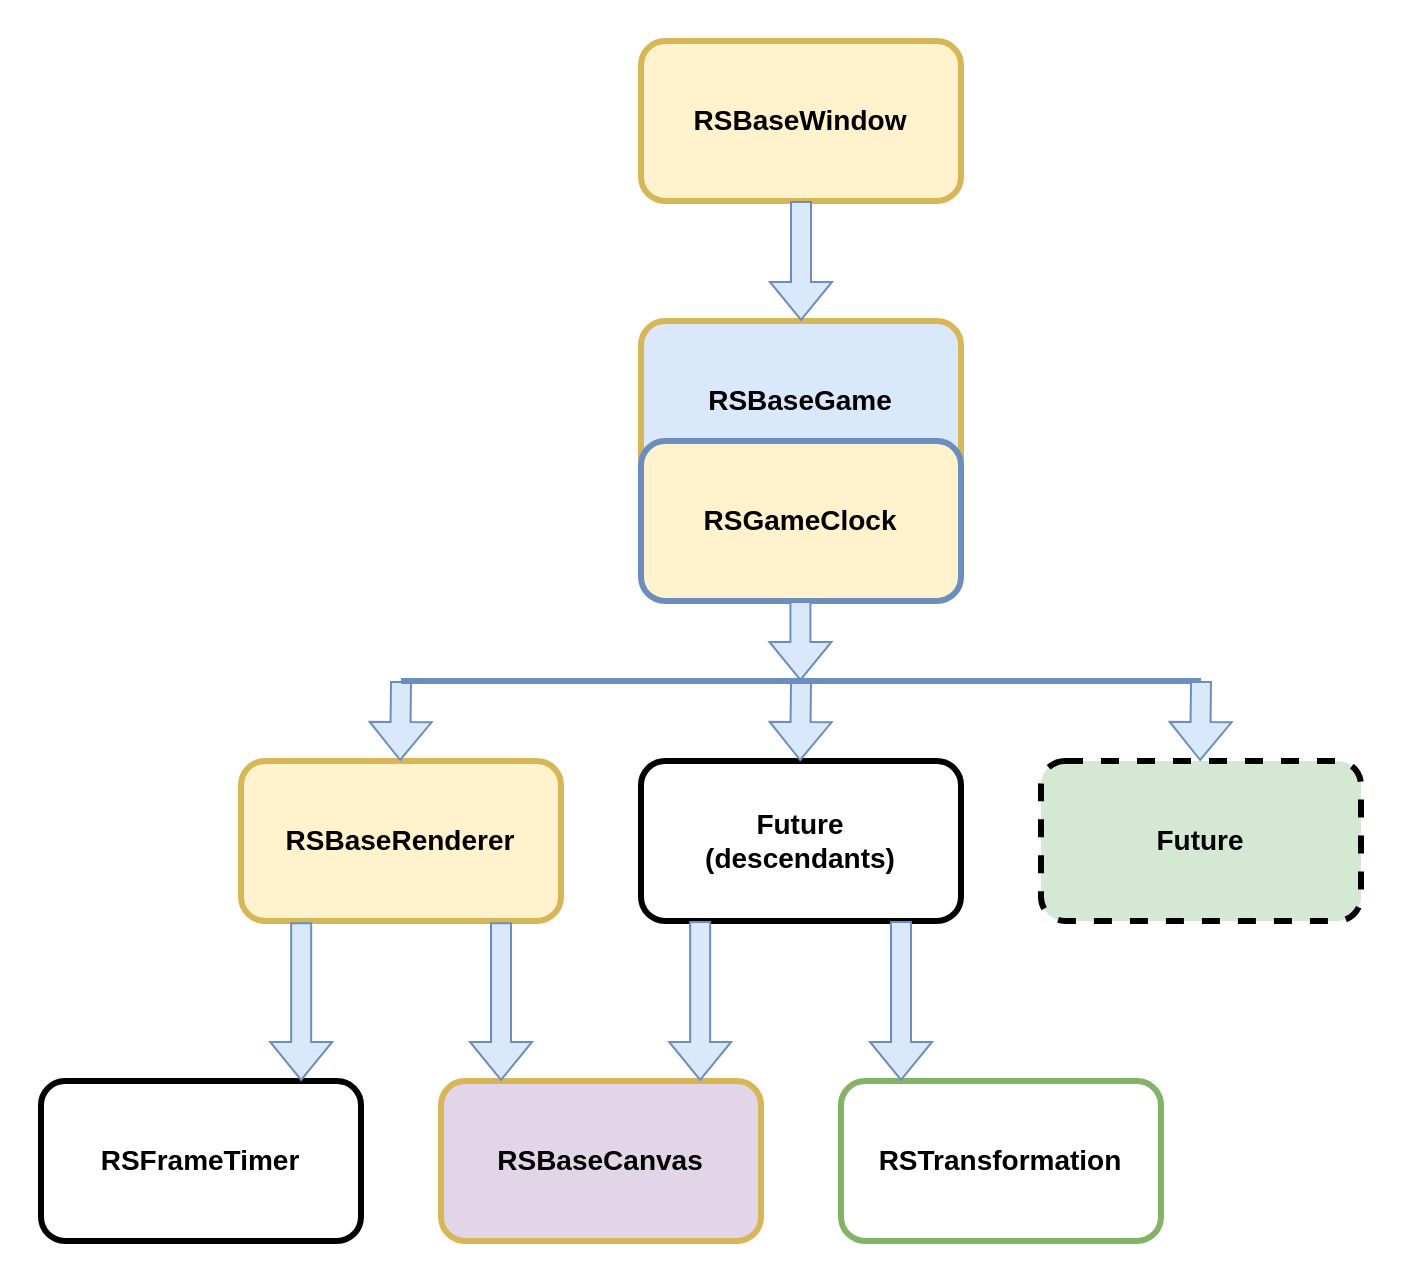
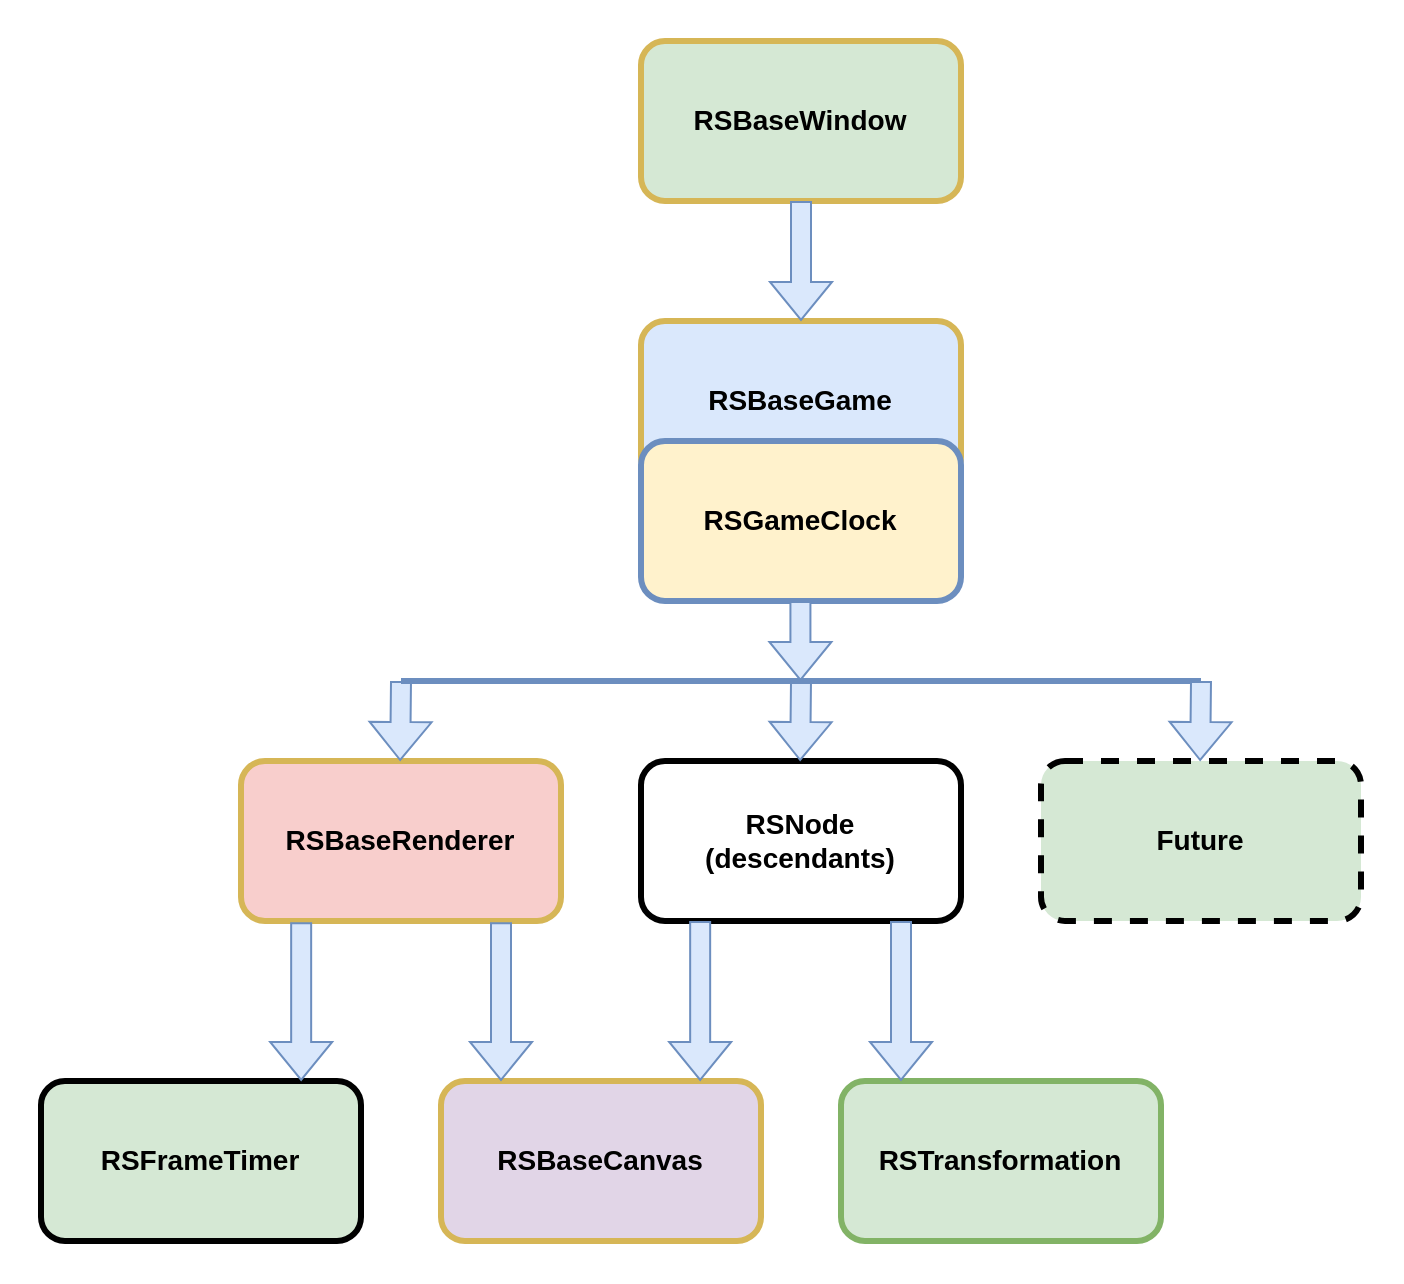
  <mxCell id="0" />
  <mxCell id="1" parent="0" />
- <mxCell id="2" value="&lt;font style=&quot;font-size: 14px;&quot;&gt;&lt;b&gt;RSBaseWindow&lt;/b&gt;&lt;/font&gt;" style="rounded=1;whiteSpace=wrap;html=1;strokeWidth=3;fillColor=#fff2cc;strokeColor=#d6b656;" parent="1" vertex="1"><mxGeometry x="320" y="20" width="160" height="80" as="geometry" /></mxCell>
+ <mxCell id="2" value="&lt;font style=&quot;font-size: 14px;&quot;&gt;&lt;b&gt;RSBaseWindow&lt;/b&gt;&lt;/font&gt;" style="rounded=1;whiteSpace=wrap;html=1;strokeWidth=3;fillColor=#d5e8d4;strokeColor=#d6b656;" parent="1" vertex="1"><mxGeometry x="320" y="20" width="160" height="80" as="geometry" /></mxCell>
  <mxCell id="3" value="&lt;b&gt;&lt;font style=&quot;font-size: 14px;&quot;&gt;RSBaseGame&lt;/font&gt;&lt;/b&gt;" style="rounded=1;whiteSpace=wrap;html=1;strokeWidth=3;fillColor=#dae8fc;strokeColor=#d6b656;" parent="1" vertex="1"><mxGeometry x="320" y="160" width="160" height="80" as="geometry" /></mxCell>
  <mxCell id="4" value="" style="shape=flexArrow;endArrow=classic;html=1;rounded=0;entryX=0.5;entryY=0;entryDx=0;entryDy=0;fillColor=#dae8fc;strokeColor=#6c8ebf;" parent="1" target="3" edge="1"><mxGeometry width="50" height="50" relative="1" as="geometry"><mxPoint x="400" y="100" as="sourcePoint" /><mxPoint x="590" y="470" as="targetPoint" /></mxGeometry></mxCell>
- <mxCell id="5" value="&lt;font style=&quot;font-size: 14px;&quot;&gt;&lt;b&gt;RSBaseRenderer&lt;/b&gt;&lt;/font&gt;" style="rounded=1;whiteSpace=wrap;html=1;strokeWidth=3;fillColor=#fff2cc;strokeColor=#d6b656;" parent="1" vertex="1"><mxGeometry x="120" y="380" width="160" height="80" as="geometry" /></mxCell>
- <mxCell id="6" value="&lt;font style=&quot;font-size: 14px;&quot;&gt;&lt;b&gt;RSFrameTimer&lt;/b&gt;&lt;/font&gt;" style="rounded=1;whiteSpace=wrap;html=1;strokeWidth=3;" parent="1" vertex="1"><mxGeometry x="20" y="540" width="160" height="80" as="geometry" /></mxCell>
- <mxCell id="7" value="&lt;font style=&quot;font-size: 14px;&quot;&gt;&lt;b&gt;RSTransformation&lt;/b&gt;&lt;/font&gt;" style="rounded=1;whiteSpace=wrap;html=1;strokeWidth=3;fillColor=#ffffff;strokeColor=#82b366;" parent="1" vertex="1"><mxGeometry x="420" y="540" width="160" height="80" as="geometry" /></mxCell>
+ <mxCell id="5" value="&lt;font style=&quot;font-size: 14px;&quot;&gt;&lt;b&gt;RSBaseRenderer&lt;/b&gt;&lt;/font&gt;" style="rounded=1;whiteSpace=wrap;html=1;strokeWidth=3;fillColor=#f8cecc;strokeColor=#d6b656;" parent="1" vertex="1"><mxGeometry x="120" y="380" width="160" height="80" as="geometry" /></mxCell>
+ <mxCell id="6" value="&lt;font style=&quot;font-size: 14px;&quot;&gt;&lt;b&gt;RSFrameTimer&lt;/b&gt;&lt;/font&gt;" style="rounded=1;whiteSpace=wrap;html=1;strokeWidth=3;fillColor=#d5e8d4;" parent="1" vertex="1"><mxGeometry x="20" y="540" width="160" height="80" as="geometry" /></mxCell>
+ <mxCell id="7" value="&lt;font style=&quot;font-size: 14px;&quot;&gt;&lt;b&gt;RSTransformation&lt;/b&gt;&lt;/font&gt;" style="rounded=1;whiteSpace=wrap;html=1;strokeWidth=3;fillColor=#d5e8d4;strokeColor=#82b366;" parent="1" vertex="1"><mxGeometry x="420" y="540" width="160" height="80" as="geometry" /></mxCell>
  <mxCell id="8" value="&lt;font style=&quot;font-size: 14px;&quot;&gt;&lt;b&gt;RSGameClock&lt;/b&gt;&lt;/font&gt;" style="rounded=1;whiteSpace=wrap;html=1;strokeWidth=3;fillColor=#fff2cc;strokeColor=#6c8ebf;" parent="1" vertex="1"><mxGeometry x="320" y="220" width="160" height="80" as="geometry" /></mxCell>
  <mxCell id="9" value="&lt;font style=&quot;font-size: 14px;&quot;&gt;&lt;b&gt;RSBaseCanvas&lt;/b&gt;&lt;/font&gt;" style="rounded=1;whiteSpace=wrap;html=1;strokeWidth=3;fillColor=#e1d5e7;strokeColor=#d6b656;" parent="1" vertex="1"><mxGeometry x="220" y="540" width="160" height="80" as="geometry" /></mxCell>
- <mxCell id="10" value="&lt;font style=&quot;font-size: 14px;&quot;&gt;&lt;b&gt;Future&lt;br&gt;(descendants)&lt;/b&gt;&lt;/font&gt;" style="rounded=1;whiteSpace=wrap;html=1;strokeWidth=3;" parent="1" vertex="1"><mxGeometry x="320" y="380" width="160" height="80" as="geometry" /></mxCell>
+ <mxCell id="10" value="&lt;font style=&quot;font-size: 14px;&quot;&gt;&lt;b&gt;RSNode&lt;br&gt;(descendants)&lt;/b&gt;&lt;/font&gt;" style="rounded=1;whiteSpace=wrap;html=1;strokeWidth=3;" parent="1" vertex="1"><mxGeometry x="320" y="380" width="160" height="80" as="geometry" /></mxCell>
  <mxCell id="11" value="" style="shape=flexArrow;endArrow=classic;html=1;rounded=0;entryX=0.813;entryY=0.014;entryDx=0;entryDy=0;exitX=0.188;exitY=1.022;exitDx=0;exitDy=0;fillColor=#dae8fc;strokeColor=#6c8ebf;exitPerimeter=0;entryPerimeter=0;" parent="1" edge="1"><mxGeometry width="50" height="50" relative="1" as="geometry"><mxPoint x="150.08" y="460.64" as="sourcePoint" /><mxPoint x="150.08" y="540" as="targetPoint" /></mxGeometry></mxCell>
  <mxCell id="12" value="" style="shape=flexArrow;endArrow=classic;html=1;rounded=0;entryX=0.5;entryY=0;entryDx=0;entryDy=0;fillColor=#dae8fc;strokeColor=#6c8ebf;" parent="1" edge="1"><mxGeometry width="50" height="50" relative="1" as="geometry"><mxPoint x="400" y="340" as="sourcePoint" /><mxPoint x="399.58" y="380" as="targetPoint" /></mxGeometry></mxCell>
  <mxCell id="13" value="" style="shape=flexArrow;endArrow=classic;html=1;rounded=0;entryX=0.5;entryY=0;entryDx=0;entryDy=0;fillColor=#dae8fc;strokeColor=#6c8ebf;" parent="1" edge="1"><mxGeometry width="50" height="50" relative="1" as="geometry"><mxPoint x="399.71" y="300" as="sourcePoint" /><mxPoint x="399.71" y="340" as="targetPoint" /></mxGeometry></mxCell>
  <mxCell id="14" value="" style="shape=flexArrow;endArrow=classic;html=1;rounded=0;entryX=0.5;entryY=0;entryDx=0;entryDy=0;fillColor=#dae8fc;strokeColor=#6c8ebf;" parent="1" edge="1"><mxGeometry width="50" height="50" relative="1" as="geometry"><mxPoint x="200" y="340" as="sourcePoint" /><mxPoint x="199.58" y="380" as="targetPoint" /></mxGeometry></mxCell>
  <mxCell id="15" value="" style="endArrow=none;html=1;rounded=0;fillColor=#dae8fc;strokeColor=#6c8ebf;strokeWidth=3;" parent="1" edge="1"><mxGeometry width="50" height="50" relative="1" as="geometry"><mxPoint x="200" y="340" as="sourcePoint" /><mxPoint x="600" y="340" as="targetPoint" /></mxGeometry></mxCell>
  <mxCell id="16" value="" style="shape=flexArrow;endArrow=classic;html=1;rounded=0;entryX=0.5;entryY=0;entryDx=0;entryDy=0;exitX=0.5;exitY=1;exitDx=0;exitDy=0;fillColor=#dae8fc;strokeColor=#6c8ebf;" parent="1" edge="1"><mxGeometry width="50" height="50" relative="1" as="geometry"><mxPoint x="349.58" y="460" as="sourcePoint" /><mxPoint x="349.58" y="540" as="targetPoint" /></mxGeometry></mxCell>
  <mxCell id="17" value="" style="shape=flexArrow;endArrow=classic;html=1;rounded=0;entryX=0.5;entryY=0;entryDx=0;entryDy=0;exitX=0.5;exitY=1;exitDx=0;exitDy=0;fillColor=#dae8fc;strokeColor=#6c8ebf;" parent="1" edge="1"><mxGeometry width="50" height="50" relative="1" as="geometry"><mxPoint x="450" y="460" as="sourcePoint" /><mxPoint x="450" y="540" as="targetPoint" /></mxGeometry></mxCell>
  <mxCell id="18" value="" style="shape=flexArrow;endArrow=classic;html=1;rounded=0;entryX=0.813;entryY=0.014;entryDx=0;entryDy=0;exitX=0.188;exitY=1.022;exitDx=0;exitDy=0;fillColor=#dae8fc;strokeColor=#6c8ebf;exitPerimeter=0;entryPerimeter=0;" parent="1" edge="1"><mxGeometry width="50" height="50" relative="1" as="geometry"><mxPoint x="250" y="460.64" as="sourcePoint" /><mxPoint x="250" y="540" as="targetPoint" /></mxGeometry></mxCell>
  <mxCell id="19" value="&lt;font style=&quot;font-size: 14px;&quot;&gt;&lt;b&gt;Future&lt;/b&gt;&lt;/font&gt;" style="rounded=1;whiteSpace=wrap;html=1;strokeWidth=3;dashed=1;fillColor=#d5e8d4;" parent="1" vertex="1"><mxGeometry x="520" y="380" width="160" height="80" as="geometry" /></mxCell>
  <mxCell id="20" value="" style="shape=flexArrow;endArrow=classic;html=1;rounded=0;entryX=0.5;entryY=0;entryDx=0;entryDy=0;fillColor=#dae8fc;strokeColor=#6c8ebf;" parent="1" edge="1"><mxGeometry width="50" height="50" relative="1" as="geometry"><mxPoint x="600" y="340" as="sourcePoint" /><mxPoint x="599.58" y="380" as="targetPoint" /></mxGeometry></mxCell>
